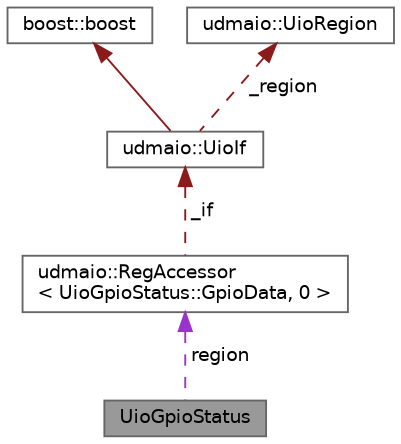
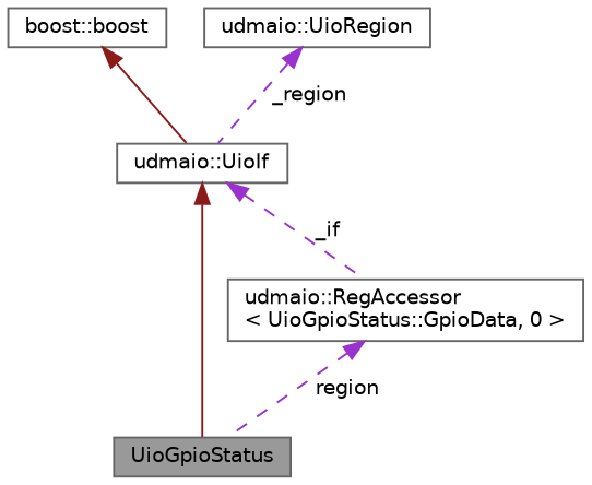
  digraph {
    node [color=gray40 fillcolor=white fontname=Helvetica fontsize=10 shape=box style=filled]
    edge [color=darkorchid3 dir=back fontname=Helvetica fontsize=10 labelfontname=Helvetica labelfontsize=10 style=dashed]
    n1 [fillcolor=grey60 fontcolor=black height=0.2 label=UioGpioStatus width=0.4]
    n2 [height=0.2 label="udmaio::UioIf" width=0.4]
    n3 [height=0.2 label="udmaio::RegAccessor\l\< UioGpioStatus::GpioData, 0 \>" width=0.4]
    n4 [height=0.2 label="boost::boost" width=0.4]
    n5 [height=0.2 label="udmaio::UioRegion" width=0.4]
-   n2 -> n3 [color=firebrick4 label=" _if"]
+   n2 -> n1 [color=firebrick4 style=solid]
+   n2 -> n3 [label=" _if"]
    n3 -> n1 [label=" region"]
    n4 -> n2 [color=firebrick4 style=solid]
-   n5 -> n2 [color=firebrick4 label=" _region"]
+   n5 -> n2 [label=" _region"]
  }
